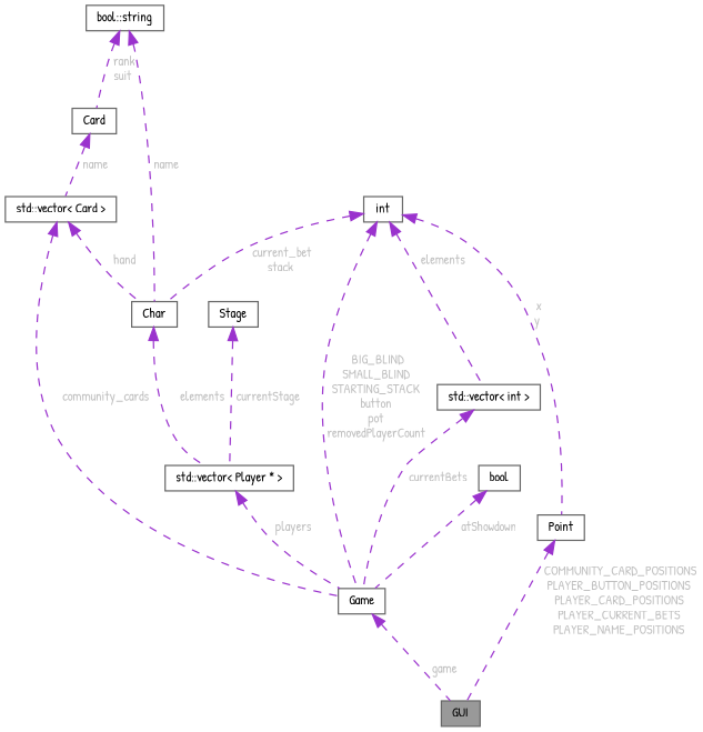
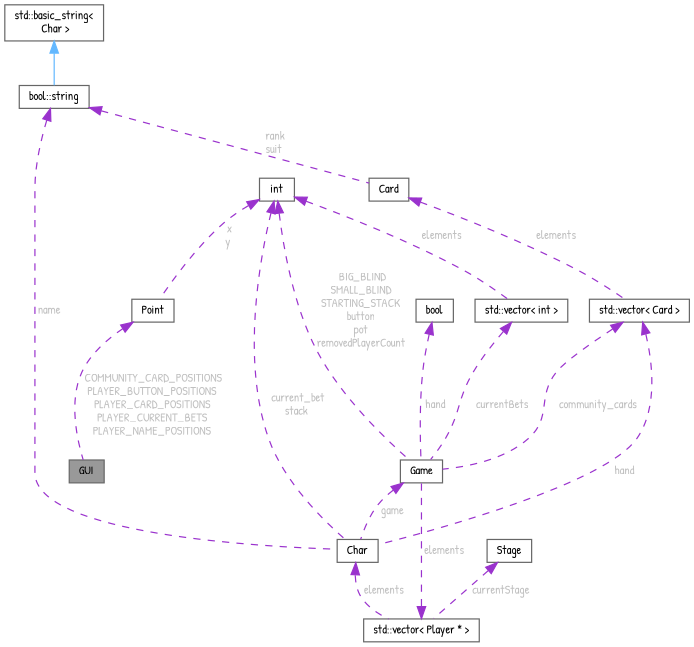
  digraph {
    fontname="Patrick Hand"
    node [color=gray40 fillcolor=white fontname="Patrick Hand" fontsize=10 shape=box style=filled]
    edge [color=darkorchid3 dir=back fontcolor=grey fontname="Patrick Hand" fontsize=10 labelfontname=Helvetica labelfontsize=10 style=dashed]
    n1 [fillcolor=grey60 fontcolor=black height=0.2 label=GUI width=0.4]
    n2 [height=0.2 label=Game width=0.4]
    n3 [height=0.2 label="std::vector\< Card \>" width=0.4]
    n4 [height=0.2 label=Char width=0.4]
    n5 [height=0.2 label="std::vector\< Player * \>" width=0.4]
    n6 [height=0.2 label=Card width=0.4]
    n7 [height=0.2 label="bool::string" width=0.4]
+   n8 [height=0.2 label="std::basic_string\<\l Char \>" width=0.4]
    n9 [height=0.2 label=int width=0.4]
    n10 [height=0.2 label="std::vector\< int \>" width=0.4]
    n11 [height=0.2 label=Point width=0.4]
    n12 [height=0.2 label=bool width=0.4]
    n13 [height=0.2 label=Stage width=0.4]
-   n2 -> n1 [label=" game"]
+   n2 -> n4 [label=" game"]
    n3 -> n2 [label=" community_cards"]
    n3 -> n4 [label=" hand"]
    n4 -> n5 [label=" elements"]
-   n5 -> n2 [label=" players"]
-   n6 -> n3 [label=" name"]
+   n5 -> n2 [label=" elements"]
+   n6 -> n3 [label=" elements"]
    n7 -> n4 [label=" name"]
    n7 -> n6 [label=" rank\nsuit"]
+   n8 -> n7 [color=steelblue1 style=solid fontcolor=""]
    n9 -> n2 [label=" BIG_BLIND\nSMALL_BLIND\nSTARTING_STACK\nbutton\npot\nremovedPlayerCount"]
    n9 -> n4 [label=" current_bet\nstack"]
    n9 -> n10 [label=" elements"]
    n9 -> n11 [label=" x\ny"]
    n10 -> n2 [label=" currentBets"]
    n11 -> n1 [label=" COMMUNITY_CARD_POSITIONS\nPLAYER_BUTTON_POSITIONS\nPLAYER_CARD_POSITIONS\nPLAYER_CURRENT_BETS\nPLAYER_NAME_POSITIONS"]
-   n12 -> n2 [label=" atShowdown"]
+   n12 -> n2 [label=" hand"]
    n13 -> n5 [label=" currentStage"]
  }
